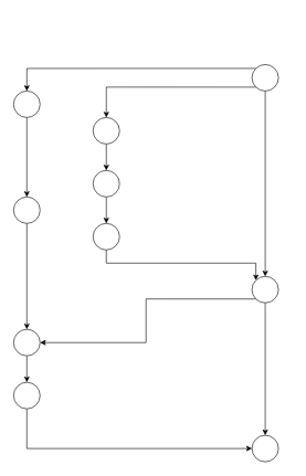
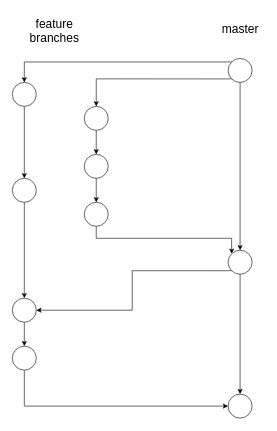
  <mxCell id="0" />
  <mxCell id="1" parent="0" />
  <mxCell id="2" style="edgeStyle=orthogonalEdgeStyle;rounded=0;orthogonalLoop=1;jettySize=auto;html=1;exitX=0;exitY=1;exitDx=0;exitDy=0;" edge="1" parent="1" source="5" target="9"><mxGeometry relative="1" as="geometry" /></mxCell>
  <mxCell id="3" style="edgeStyle=orthogonalEdgeStyle;rounded=0;orthogonalLoop=1;jettySize=auto;html=1;exitX=0;exitY=0;exitDx=0;exitDy=0;entryX=0.5;entryY=0;entryDx=0;entryDy=0;" edge="1" parent="1" source="5" target="18"><mxGeometry relative="1" as="geometry" /></mxCell>
  <mxCell id="4" style="edgeStyle=orthogonalEdgeStyle;rounded=0;orthogonalLoop=1;jettySize=auto;html=1;exitX=0.5;exitY=1;exitDx=0;exitDy=0;entryX=0.5;entryY=0;entryDx=0;entryDy=0;" edge="1" parent="1" source="5" target="16"><mxGeometry relative="1" as="geometry" /></mxCell>
  <mxCell id="5" value="" style="ellipse;whiteSpace=wrap;html=1;aspect=fixed;" vertex="1" parent="1"><mxGeometry x="380" y="97" width="40" height="40" as="geometry" /></mxCell>
+ <mxCell id="6" value="&lt;font style=&quot;font-size: 20px;&quot;&gt;master&lt;/font&gt;" style="text;html=1;align=center;verticalAlign=middle;resizable=0;points=[];autosize=1;strokeColor=none;fillColor=none;" vertex="1" parent="1"><mxGeometry x="360" y="27" width="80" height="40" as="geometry" /></mxCell>
+ <mxCell id="7" value="&lt;font style=&quot;font-size: 20px;&quot;&gt;feature&lt;/font&gt;&lt;div&gt;&lt;font style=&quot;font-size: 20px;&quot;&gt;branches&lt;/font&gt;&lt;/div&gt;" style="text;html=1;align=center;verticalAlign=middle;resizable=0;points=[];autosize=1;strokeColor=none;fillColor=none;" vertex="1" parent="1"><mxGeometry x="35" y="20" width="110" height="60" as="geometry" /></mxCell>
  <mxCell id="8" style="edgeStyle=orthogonalEdgeStyle;rounded=0;orthogonalLoop=1;jettySize=auto;html=1;exitX=0.5;exitY=1;exitDx=0;exitDy=0;entryX=0.5;entryY=0;entryDx=0;entryDy=0;" edge="1" parent="1" source="9" target="11"><mxGeometry relative="1" as="geometry" /></mxCell>
  <mxCell id="9" value="" style="ellipse;whiteSpace=wrap;html=1;aspect=fixed;" vertex="1" parent="1"><mxGeometry x="140" y="177" width="40" height="40" as="geometry" /></mxCell>
  <mxCell id="10" style="edgeStyle=orthogonalEdgeStyle;rounded=0;orthogonalLoop=1;jettySize=auto;html=1;exitX=0.5;exitY=1;exitDx=0;exitDy=0;entryX=0.5;entryY=0;entryDx=0;entryDy=0;" edge="1" parent="1" source="11" target="13"><mxGeometry relative="1" as="geometry" /></mxCell>
  <mxCell id="11" value="" style="ellipse;whiteSpace=wrap;html=1;aspect=fixed;" vertex="1" parent="1"><mxGeometry x="140" y="257" width="40" height="40" as="geometry" /></mxCell>
  <mxCell id="12" style="edgeStyle=orthogonalEdgeStyle;rounded=0;orthogonalLoop=1;jettySize=auto;html=1;exitX=0.5;exitY=1;exitDx=0;exitDy=0;entryX=0;entryY=0;entryDx=0;entryDy=0;" edge="1" parent="1" source="13" target="16"><mxGeometry relative="1" as="geometry" /></mxCell>
  <mxCell id="13" value="" style="ellipse;whiteSpace=wrap;html=1;aspect=fixed;" vertex="1" parent="1"><mxGeometry x="140" y="337" width="40" height="40" as="geometry" /></mxCell>
  <mxCell id="14" style="edgeStyle=orthogonalEdgeStyle;rounded=0;orthogonalLoop=1;jettySize=auto;html=1;exitX=0.5;exitY=1;exitDx=0;exitDy=0;entryX=0.5;entryY=0;entryDx=0;entryDy=0;" edge="1" parent="1" source="16" target="25"><mxGeometry relative="1" as="geometry" /></mxCell>
  <mxCell id="15" style="edgeStyle=orthogonalEdgeStyle;rounded=0;orthogonalLoop=1;jettySize=auto;html=1;exitX=0;exitY=1;exitDx=0;exitDy=0;entryX=1;entryY=0.5;entryDx=0;entryDy=0;" edge="1" parent="1" source="16" target="20"><mxGeometry relative="1" as="geometry" /></mxCell>
  <mxCell id="16" value="" style="ellipse;whiteSpace=wrap;html=1;aspect=fixed;" vertex="1" parent="1"><mxGeometry x="380" y="417" width="40" height="40" as="geometry" /></mxCell>
  <mxCell id="17" style="edgeStyle=orthogonalEdgeStyle;rounded=0;orthogonalLoop=1;jettySize=auto;html=1;exitX=0.5;exitY=1;exitDx=0;exitDy=0;" edge="1" parent="1" source="18" target="22"><mxGeometry relative="1" as="geometry" /></mxCell>
  <mxCell id="18" value="" style="ellipse;whiteSpace=wrap;html=1;aspect=fixed;" vertex="1" parent="1"><mxGeometry x="20" y="137" width="40" height="40" as="geometry" /></mxCell>
  <mxCell id="19" style="edgeStyle=orthogonalEdgeStyle;rounded=0;orthogonalLoop=1;jettySize=auto;html=1;exitX=0.5;exitY=1;exitDx=0;exitDy=0;entryX=0.5;entryY=0;entryDx=0;entryDy=0;" edge="1" parent="1" source="20" target="24"><mxGeometry relative="1" as="geometry" /></mxCell>
  <mxCell id="20" value="" style="ellipse;whiteSpace=wrap;html=1;aspect=fixed;" vertex="1" parent="1"><mxGeometry x="20" y="497" width="40" height="40" as="geometry" /></mxCell>
  <mxCell id="21" style="edgeStyle=orthogonalEdgeStyle;rounded=0;orthogonalLoop=1;jettySize=auto;html=1;exitX=0.5;exitY=1;exitDx=0;exitDy=0;" edge="1" parent="1" source="22" target="20"><mxGeometry relative="1" as="geometry" /></mxCell>
  <mxCell id="22" value="" style="ellipse;whiteSpace=wrap;html=1;aspect=fixed;" vertex="1" parent="1"><mxGeometry x="20" y="297" width="40" height="40" as="geometry" /></mxCell>
  <mxCell id="23" style="edgeStyle=orthogonalEdgeStyle;rounded=0;orthogonalLoop=1;jettySize=auto;html=1;exitX=0.5;exitY=1;exitDx=0;exitDy=0;entryX=0;entryY=0.5;entryDx=0;entryDy=0;" edge="1" parent="1" source="24" target="25"><mxGeometry relative="1" as="geometry" /></mxCell>
  <mxCell id="24" value="" style="ellipse;whiteSpace=wrap;html=1;aspect=fixed;" vertex="1" parent="1"><mxGeometry x="20" y="577" width="40" height="40" as="geometry" /></mxCell>
  <mxCell id="25" value="" style="ellipse;whiteSpace=wrap;html=1;aspect=fixed;" vertex="1" parent="1"><mxGeometry x="380" y="657" width="40" height="40" as="geometry" /></mxCell>
